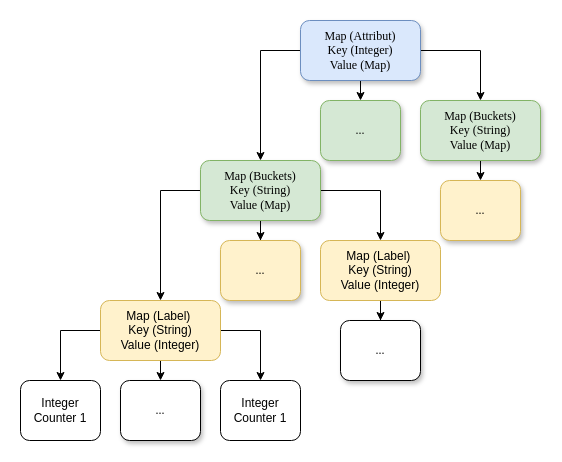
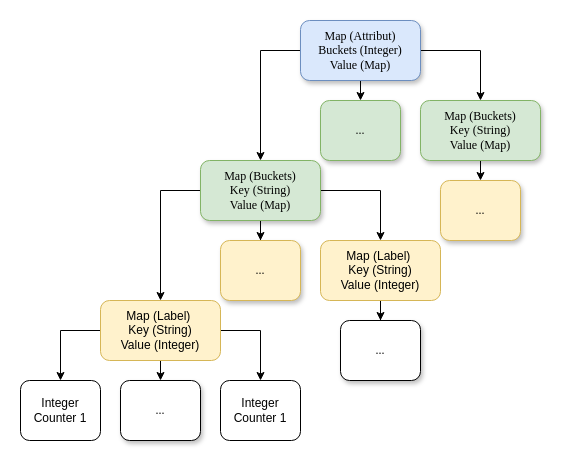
  <mxCell id="0" />
  <mxCell id="1" parent="0" />
  <mxCell id="2" style="edgeStyle=orthogonalEdgeStyle;rounded=0;orthogonalLoop=1;jettySize=auto;html=1;exitX=0;exitY=0.5;exitDx=0;exitDy=0;entryX=0.5;entryY=0;entryDx=0;entryDy=0;" parent="1" source="5" target="10" edge="1"><mxGeometry relative="1" as="geometry" /></mxCell>
  <mxCell id="3" style="edgeStyle=orthogonalEdgeStyle;rounded=0;orthogonalLoop=1;jettySize=auto;html=1;exitX=1;exitY=0.5;exitDx=0;exitDy=0;entryX=0.5;entryY=0;entryDx=0;entryDy=0;" parent="1" source="5" target="12" edge="1"><mxGeometry relative="1" as="geometry" /></mxCell>
  <mxCell id="4" style="edgeStyle=orthogonalEdgeStyle;rounded=0;orthogonalLoop=1;jettySize=auto;html=1;exitX=0.5;exitY=1;exitDx=0;exitDy=0;entryX=0.5;entryY=0;entryDx=0;entryDy=0;" parent="1" source="5" target="6" edge="1"><mxGeometry relative="1" as="geometry" /></mxCell>
- <mxCell id="5" value="Map (Attribut)&lt;br&gt;Key (Integer)&lt;br&gt;Value (Map)" style="whiteSpace=wrap;html=1;rounded=1;shadow=1;labelBackgroundColor=none;strokeWidth=1;fontFamily=Verdana;fontSize=12;align=center;fillColor=#dae8fc;strokeColor=#6c8ebf;" parent="1" vertex="1"><mxGeometry x="300" y="20" width="120" height="60" as="geometry" /></mxCell>
+ <mxCell id="5" value="Map (Attribut)&lt;br&gt;Buckets (Integer)&lt;br&gt;Value (Map)" style="whiteSpace=wrap;html=1;rounded=1;shadow=1;labelBackgroundColor=none;strokeWidth=1;fontFamily=Verdana;fontSize=12;align=center;fillColor=#dae8fc;strokeColor=#6c8ebf;" parent="1" vertex="1"><mxGeometry x="300" y="20" width="120" height="60" as="geometry" /></mxCell>
  <mxCell id="6" value="..." style="whiteSpace=wrap;html=1;rounded=1;shadow=1;labelBackgroundColor=none;strokeWidth=1;fontFamily=Verdana;fontSize=12;align=center;fillColor=#d5e8d4;strokeColor=#82b366;" parent="1" vertex="1"><mxGeometry x="320" y="100" width="80" height="60" as="geometry" /></mxCell>
  <mxCell id="7" value="" style="edgeStyle=orthogonalEdgeStyle;rounded=0;orthogonalLoop=1;jettySize=auto;html=1;" parent="1" source="10" target="20" edge="1"><mxGeometry relative="1" as="geometry" /></mxCell>
  <mxCell id="8" style="edgeStyle=orthogonalEdgeStyle;rounded=0;orthogonalLoop=1;jettySize=auto;html=1;exitX=0;exitY=0.5;exitDx=0;exitDy=0;entryX=0.5;entryY=0;entryDx=0;entryDy=0;" parent="1" source="10" target="16" edge="1"><mxGeometry relative="1" as="geometry" /></mxCell>
  <mxCell id="9" style="edgeStyle=orthogonalEdgeStyle;rounded=0;orthogonalLoop=1;jettySize=auto;html=1;exitX=1;exitY=0.5;exitDx=0;exitDy=0;entryX=0.5;entryY=0;entryDx=0;entryDy=0;" parent="1" source="10" target="19" edge="1"><mxGeometry relative="1" as="geometry" /></mxCell>
  <mxCell id="10" value="Map (Buckets)&lt;br&gt;Key (String)&lt;br&gt;Value (Map)" style="whiteSpace=wrap;html=1;rounded=1;shadow=1;labelBackgroundColor=none;strokeWidth=1;fontFamily=Verdana;fontSize=12;align=center;fillColor=#d5e8d4;strokeColor=#82b366;" parent="1" vertex="1"><mxGeometry x="200" y="160" width="120" height="60" as="geometry" /></mxCell>
  <mxCell id="11" style="edgeStyle=orthogonalEdgeStyle;rounded=0;orthogonalLoop=1;jettySize=auto;html=1;exitX=0.5;exitY=1;exitDx=0;exitDy=0;entryX=0.5;entryY=0;entryDx=0;entryDy=0;" parent="1" source="12" target="21" edge="1"><mxGeometry relative="1" as="geometry" /></mxCell>
  <mxCell id="12" value="Map (Buckets)&lt;br&gt;Key (String)&lt;br&gt;Value (Map)" style="whiteSpace=wrap;html=1;rounded=1;shadow=1;labelBackgroundColor=none;strokeWidth=1;fontFamily=Verdana;fontSize=12;align=center;fillColor=#d5e8d4;strokeColor=#82b366;" parent="1" vertex="1"><mxGeometry x="420" y="100" width="120" height="60" as="geometry" /></mxCell>
  <mxCell id="13" style="edgeStyle=orthogonalEdgeStyle;rounded=0;orthogonalLoop=1;jettySize=auto;html=1;exitX=0;exitY=0.5;exitDx=0;exitDy=0;entryX=0.5;entryY=0;entryDx=0;entryDy=0;" parent="1" source="16" target="22" edge="1"><mxGeometry relative="1" as="geometry" /></mxCell>
  <mxCell id="14" style="edgeStyle=orthogonalEdgeStyle;rounded=0;orthogonalLoop=1;jettySize=auto;html=1;exitX=0.5;exitY=1;exitDx=0;exitDy=0;entryX=0.5;entryY=0;entryDx=0;entryDy=0;" parent="1" source="16" target="24" edge="1"><mxGeometry relative="1" as="geometry" /></mxCell>
  <mxCell id="15" style="edgeStyle=orthogonalEdgeStyle;rounded=0;orthogonalLoop=1;jettySize=auto;html=1;exitX=1;exitY=0.5;exitDx=0;exitDy=0;entryX=0.5;entryY=0;entryDx=0;entryDy=0;" parent="1" source="16" target="17" edge="1"><mxGeometry relative="1" as="geometry" /></mxCell>
  <mxCell id="16" value="Map (Label)&amp;nbsp;&lt;br&gt;Key (String)&lt;br&gt;Value (Integer)" style="rounded=1;whiteSpace=wrap;html=1;fillColor=#fff2cc;strokeColor=#d6b656;" parent="1" vertex="1"><mxGeometry x="100" y="300" width="120" height="60" as="geometry" /></mxCell>
  <mxCell id="17" value="Integer&lt;br&gt;Counter 1" style="rounded=1;whiteSpace=wrap;html=1;" parent="1" vertex="1"><mxGeometry x="220" y="380" width="80" height="60" as="geometry" /></mxCell>
  <mxCell id="18" value="" style="edgeStyle=orthogonalEdgeStyle;rounded=0;orthogonalLoop=1;jettySize=auto;html=1;" parent="1" source="19" target="23" edge="1"><mxGeometry relative="1" as="geometry" /></mxCell>
  <mxCell id="19" value="Map (Label)&amp;nbsp;&lt;br&gt;Key (String)&lt;br&gt;Value (Integer)" style="rounded=1;whiteSpace=wrap;html=1;fillColor=#fff2cc;strokeColor=#d6b656;" parent="1" vertex="1"><mxGeometry x="320" y="240" width="120" height="60" as="geometry" /></mxCell>
  <mxCell id="20" value="..." style="whiteSpace=wrap;html=1;rounded=1;shadow=1;labelBackgroundColor=none;strokeWidth=1;fontFamily=Verdana;fontSize=12;align=center;fillColor=#fff2cc;strokeColor=#d6b656;" parent="1" vertex="1"><mxGeometry x="220" y="240" width="80" height="60" as="geometry" /></mxCell>
  <mxCell id="21" value="..." style="whiteSpace=wrap;html=1;rounded=1;shadow=1;labelBackgroundColor=none;strokeWidth=1;fontFamily=Verdana;fontSize=12;align=center;fillColor=#fff2cc;strokeColor=#d6b656;" parent="1" vertex="1"><mxGeometry x="440" y="180" width="80" height="60" as="geometry" /></mxCell>
  <mxCell id="22" value="Integer&lt;br&gt;Counter 1" style="rounded=1;whiteSpace=wrap;html=1;" parent="1" vertex="1"><mxGeometry x="20" y="380" width="80" height="60" as="geometry" /></mxCell>
  <mxCell id="23" value="..." style="whiteSpace=wrap;html=1;rounded=1;shadow=1;labelBackgroundColor=none;strokeWidth=1;fontFamily=Verdana;fontSize=12;align=center;" parent="1" vertex="1"><mxGeometry x="340" y="320" width="80" height="60" as="geometry" /></mxCell>
  <mxCell id="24" value="..." style="whiteSpace=wrap;html=1;rounded=1;shadow=1;labelBackgroundColor=none;strokeWidth=1;fontFamily=Verdana;fontSize=12;align=center;" parent="1" vertex="1"><mxGeometry x="120" y="380" width="80" height="60" as="geometry" /></mxCell>
